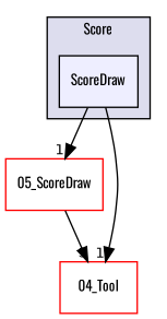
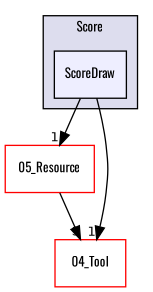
  digraph {
    compound=true
    fontname=Oswald
    node [fillcolor=white fontname=Oswald fontsize=10 shape=box style=filled color=red]
    edge [fontname=Oswald headlabel=1 labeldistance=1.5 labelfontname=Helvetica labelfontsize=10]
    n1 [fillcolor="#eeeeff" label=ScoreDraw pencolor=black color=""]
-   n2 [label="05_ScoreDraw"]
+   n2 [label="05_Resource"]
    n3 [label="04_Tool"]
    subgraph cluster_1 {
      bgcolor="#ddddee"
      fontsize=10
      label=Score
      pencolor=black
      n1
    }
    n1 -> n2
    n1 -> n3
    n2 -> n3 [headlabel=9]
  }
